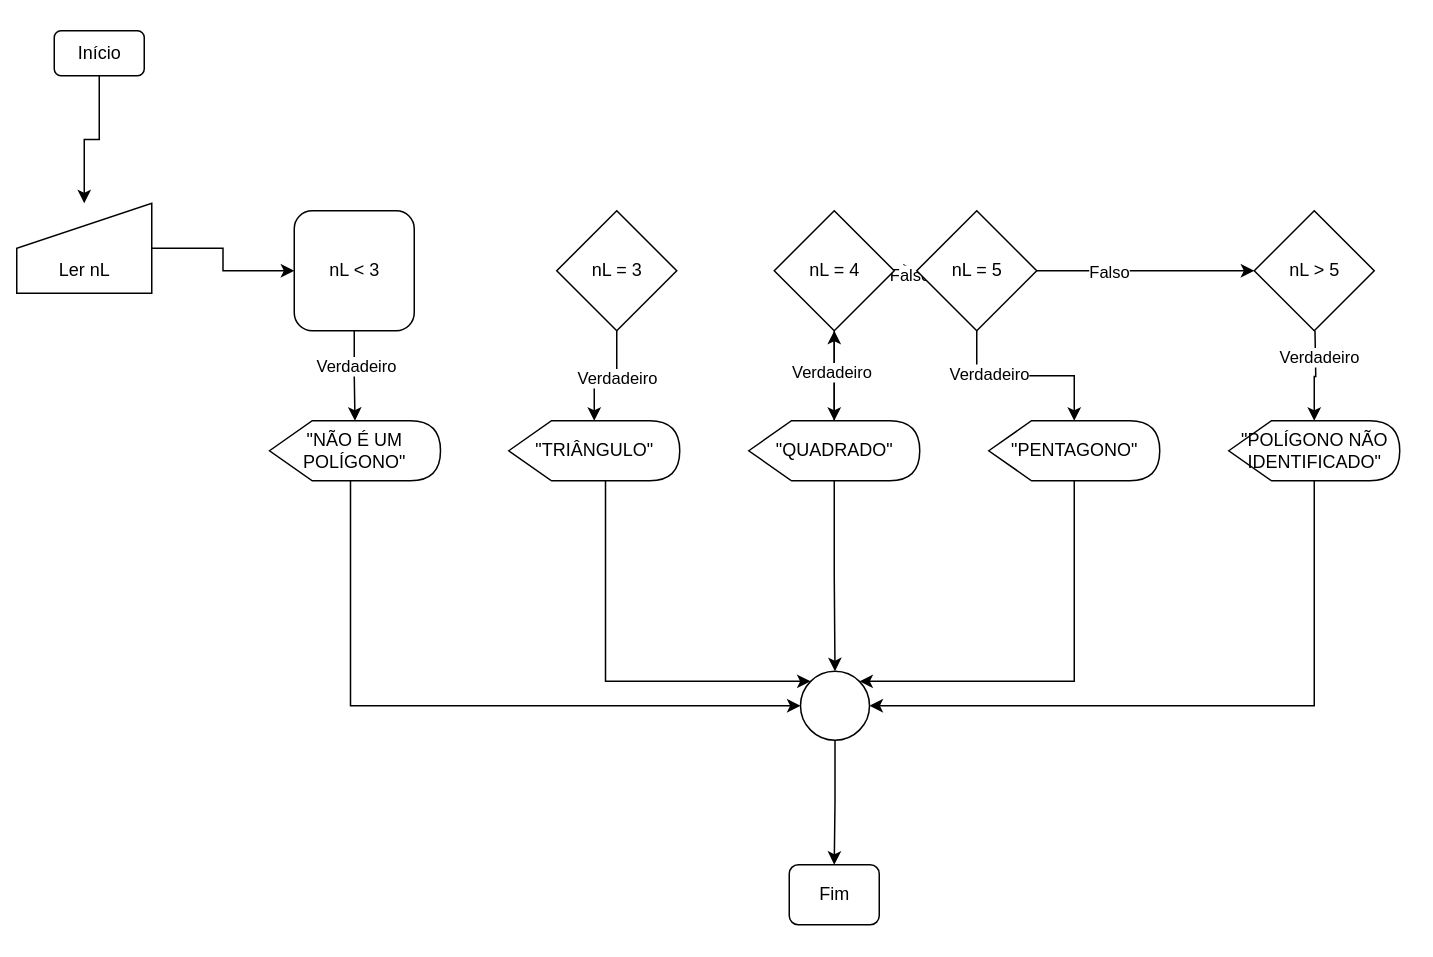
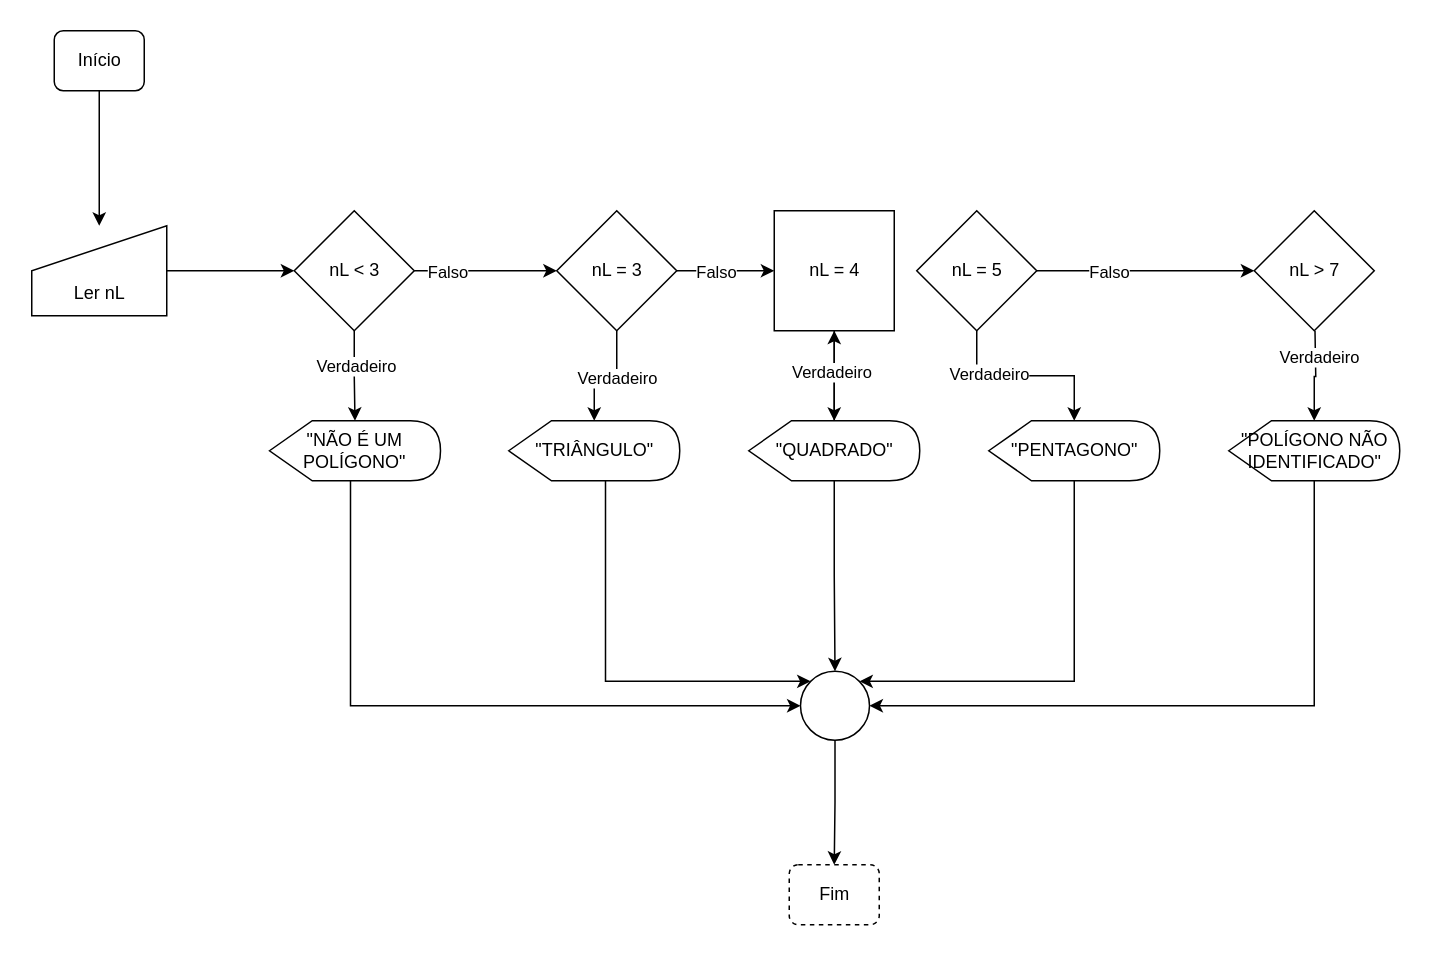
  <mxCell id="0" />
  <mxCell id="1" parent="0" />
  <mxCell id="2" value="" style="edgeStyle=orthogonalEdgeStyle;rounded=0;orthogonalLoop=1;jettySize=auto;html=1;" edge="1" parent="1" source="3" target="5"><mxGeometry relative="1" as="geometry" /></mxCell>
- <mxCell id="3" value="Início" style="rounded=1;whiteSpace=wrap;html=1;fontSize=12;glass=0;strokeWidth=1;shadow=0;" vertex="1" parent="1"><mxGeometry x="35.5" y="20" width="60" height="30" as="geometry" /></mxCell>
+ <mxCell id="3" value="Início" style="rounded=1;whiteSpace=wrap;html=1;fontSize=12;glass=0;strokeWidth=1;shadow=0;" vertex="1" parent="1"><mxGeometry x="35.5" y="20" width="60" height="40" as="geometry" /></mxCell>
  <mxCell id="4" value="" style="edgeStyle=orthogonalEdgeStyle;rounded=0;orthogonalLoop=1;jettySize=auto;html=1;" edge="1" parent="1" source="5" target="11"><mxGeometry relative="1" as="geometry" /></mxCell>
- <mxCell id="5" value="&lt;div&gt;&lt;br&gt;&lt;/div&gt;&lt;div&gt;&lt;br&gt;&lt;/div&gt;Ler nL" style="shape=manualInput;whiteSpace=wrap;html=1;" vertex="1" parent="1"><mxGeometry x="10.5" y="135" width="90" height="60" as="geometry" /></mxCell>
+ <mxCell id="5" value="&lt;div&gt;&lt;br&gt;&lt;/div&gt;&lt;div&gt;&lt;br&gt;&lt;/div&gt;Ler nL" style="shape=manualInput;whiteSpace=wrap;html=1;" vertex="1" parent="1"><mxGeometry x="20.5" y="150" width="90" height="60" as="geometry" /></mxCell>
  <mxCell id="6" value="" style="edgeStyle=orthogonalEdgeStyle;rounded=0;orthogonalLoop=1;jettySize=auto;html=1;" edge="1" parent="1" source="11" target="13"><mxGeometry relative="1" as="geometry" /></mxCell>
  <mxCell id="7" value="Verdadeiro" style="edgeLabel;html=1;align=center;verticalAlign=middle;resizable=0;points=[];" vertex="1" connectable="0" parent="6"><mxGeometry x="-0.24" y="1" relative="1" as="geometry"><mxPoint as="offset" /></mxGeometry></mxCell>
- <mxCell id="11" value="nL &amp;lt; 3" style="whiteSpace=wrap;html=1;rounded=1;" vertex="1" parent="1"><mxGeometry x="195.5" y="140" width="80" height="80" as="geometry" /></mxCell>
+ <mxCell id="8" value="" style="edgeStyle=orthogonalEdgeStyle;rounded=0;orthogonalLoop=1;jettySize=auto;html=1;" edge="1" parent="1" source="11" target="18"><mxGeometry relative="1" as="geometry" /></mxCell>
+ <mxCell id="9" value="Text" style="edgeLabel;html=1;align=center;verticalAlign=middle;resizable=0;points=[];" vertex="1" connectable="0" parent="8"><mxGeometry x="-0.537" y="1" relative="1" as="geometry"><mxPoint as="offset" /></mxGeometry></mxCell>
+ <mxCell id="10" value="Falso" style="edgeLabel;html=1;align=center;verticalAlign=middle;resizable=0;points=[];" vertex="1" connectable="0" parent="8"><mxGeometry x="-0.537" relative="1" as="geometry"><mxPoint as="offset" /></mxGeometry></mxCell>
+ <mxCell id="11" value="nL &amp;lt; 3" style="rhombus;whiteSpace=wrap;html=1;" vertex="1" parent="1"><mxGeometry x="195.5" y="140" width="80" height="80" as="geometry" /></mxCell>
  <mxCell id="12" style="edgeStyle=orthogonalEdgeStyle;rounded=0;orthogonalLoop=1;jettySize=auto;html=1;entryX=0;entryY=0.5;entryDx=0;entryDy=0;" edge="1" parent="1" source="13" target="42"><mxGeometry relative="1" as="geometry"><Array as="points"><mxPoint x="233" y="470" /></Array></mxGeometry></mxCell>
  <mxCell id="13" value="&quot;NÃO É UM POLÍGONO&quot;" style="shape=display;whiteSpace=wrap;html=1;" vertex="1" parent="1"><mxGeometry x="179" y="280" width="114" height="40" as="geometry" /></mxCell>
  <mxCell id="14" value="" style="edgeStyle=orthogonalEdgeStyle;rounded=0;orthogonalLoop=1;jettySize=auto;html=1;" edge="1" parent="1" source="18" target="20"><mxGeometry relative="1" as="geometry" /></mxCell>
  <mxCell id="15" value="Verdadeiro" style="edgeLabel;html=1;align=center;verticalAlign=middle;resizable=0;points=[];" vertex="1" connectable="0" parent="14"><mxGeometry x="-0.2" y="1" relative="1" as="geometry"><mxPoint as="offset" /></mxGeometry></mxCell>
+ <mxCell id="16" value="" style="edgeStyle=orthogonalEdgeStyle;rounded=0;orthogonalLoop=1;jettySize=auto;html=1;" edge="1" parent="1" source="18" target="24"><mxGeometry relative="1" as="geometry" /></mxCell>
+ <mxCell id="17" value="Falso" style="edgeLabel;html=1;align=center;verticalAlign=middle;resizable=0;points=[];" vertex="1" connectable="0" parent="16"><mxGeometry x="-0.212" relative="1" as="geometry"><mxPoint as="offset" /></mxGeometry></mxCell>
  <mxCell id="18" value="nL = 3" style="rhombus;whiteSpace=wrap;html=1;" vertex="1" parent="1"><mxGeometry x="370.5" y="140" width="80" height="80" as="geometry" /></mxCell>
  <mxCell id="19" style="edgeStyle=orthogonalEdgeStyle;rounded=0;orthogonalLoop=1;jettySize=auto;html=1;entryX=0;entryY=0;entryDx=0;entryDy=0;" edge="1" parent="1" source="20" target="42"><mxGeometry relative="1" as="geometry"><Array as="points"><mxPoint x="403" y="454" /></Array></mxGeometry></mxCell>
  <mxCell id="20" value="&quot;TRIÂNGULO&quot;" style="shape=display;whiteSpace=wrap;html=1;" vertex="1" parent="1"><mxGeometry x="338.5" y="280" width="114" height="40" as="geometry" /></mxCell>
  <mxCell id="21" value="" style="edgeStyle=orthogonalEdgeStyle;rounded=0;orthogonalLoop=1;jettySize=auto;html=1;" edge="1" parent="1" source="24" target="28"><mxGeometry relative="1" as="geometry" /></mxCell>
- <mxCell id="22" value="" style="edgeStyle=orthogonalEdgeStyle;rounded=0;orthogonalLoop=1;jettySize=auto;html=1;" edge="1" parent="1" source="24" target="33"><mxGeometry relative="1" as="geometry" /></mxCell>
- <mxCell id="23" value="Falso" style="edgeLabel;html=1;align=center;verticalAlign=middle;resizable=0;points=[];" vertex="1" connectable="0" parent="22"><mxGeometry x="-0.062" y="2" relative="1" as="geometry"><mxPoint as="offset" /></mxGeometry></mxCell>
- <mxCell id="24" value="nL = 4" style="rhombus;whiteSpace=wrap;html=1;" vertex="1" parent="1"><mxGeometry x="515.5" y="140" width="80" height="80" as="geometry" /></mxCell>
+ <mxCell id="24" value="nL = 4" style="whiteSpace=wrap;html=1;rounded=0;" vertex="1" parent="1"><mxGeometry x="515.5" y="140" width="80" height="80" as="geometry" /></mxCell>
  <mxCell id="25" value="" style="edgeStyle=orthogonalEdgeStyle;rounded=0;orthogonalLoop=1;jettySize=auto;html=1;" edge="1" parent="1" source="28" target="24"><mxGeometry relative="1" as="geometry" /></mxCell>
  <mxCell id="26" value="Verdadeiro" style="edgeLabel;html=1;align=center;verticalAlign=middle;resizable=0;points=[];" vertex="1" connectable="0" parent="25"><mxGeometry x="0.1" y="3" relative="1" as="geometry"><mxPoint x="1" as="offset" /></mxGeometry></mxCell>
  <mxCell id="27" style="edgeStyle=orthogonalEdgeStyle;rounded=0;orthogonalLoop=1;jettySize=auto;html=1;entryX=0.5;entryY=0;entryDx=0;entryDy=0;" edge="1" parent="1" source="28" target="42"><mxGeometry relative="1" as="geometry" /></mxCell>
  <mxCell id="28" value="&quot;QUADRADO&quot;" style="shape=display;whiteSpace=wrap;html=1;" vertex="1" parent="1"><mxGeometry x="498.5" y="280" width="114" height="40" as="geometry" /></mxCell>
  <mxCell id="29" value="" style="edgeStyle=orthogonalEdgeStyle;rounded=0;orthogonalLoop=1;jettySize=auto;html=1;" edge="1" parent="1" source="33" target="35"><mxGeometry relative="1" as="geometry" /></mxCell>
  <mxCell id="30" value="Verdadeiro" style="edgeLabel;html=1;align=center;verticalAlign=middle;resizable=0;points=[];" vertex="1" connectable="0" parent="29"><mxGeometry x="-0.4" y="2" relative="1" as="geometry"><mxPoint as="offset" /></mxGeometry></mxCell>
  <mxCell id="31" value="" style="edgeStyle=orthogonalEdgeStyle;rounded=0;orthogonalLoop=1;jettySize=auto;html=1;" edge="1" parent="1" source="33" target="36"><mxGeometry relative="1" as="geometry" /></mxCell>
  <mxCell id="32" value="Falso" style="edgeLabel;html=1;align=center;verticalAlign=middle;resizable=0;points=[];" vertex="1" connectable="0" parent="31"><mxGeometry x="-0.338" relative="1" as="geometry"><mxPoint as="offset" /></mxGeometry></mxCell>
  <mxCell id="33" value="nL = 5" style="rhombus;whiteSpace=wrap;html=1;" vertex="1" parent="1"><mxGeometry x="610.5" y="140" width="80" height="80" as="geometry" /></mxCell>
  <mxCell id="34" style="edgeStyle=orthogonalEdgeStyle;rounded=0;orthogonalLoop=1;jettySize=auto;html=1;entryX=1;entryY=0;entryDx=0;entryDy=0;" edge="1" parent="1" source="35" target="42"><mxGeometry relative="1" as="geometry"><Array as="points"><mxPoint x="716" y="454" /></Array></mxGeometry></mxCell>
  <mxCell id="35" value="&quot;PENTAGONO&quot;" style="shape=display;whiteSpace=wrap;html=1;" vertex="1" parent="1"><mxGeometry x="658.5" y="280" width="114" height="40" as="geometry" /></mxCell>
- <mxCell id="36" value="nL &amp;gt; 5" style="rhombus;whiteSpace=wrap;html=1;" vertex="1" parent="1"><mxGeometry x="835.5" y="140" width="80" height="80" as="geometry" /></mxCell>
+ <mxCell id="36" value="nL &amp;gt; 7" style="rhombus;whiteSpace=wrap;html=1;" vertex="1" parent="1"><mxGeometry x="835.5" y="140" width="80" height="80" as="geometry" /></mxCell>
  <mxCell id="37" value="" style="edgeStyle=orthogonalEdgeStyle;rounded=0;orthogonalLoop=1;jettySize=auto;html=1;" edge="1" parent="1" target="40"><mxGeometry relative="1" as="geometry"><mxPoint x="876" y="220" as="sourcePoint" /></mxGeometry></mxCell>
  <mxCell id="38" value="Verdadeiro" style="edgeLabel;html=1;align=center;verticalAlign=middle;resizable=0;points=[];" vertex="1" connectable="0" parent="37"><mxGeometry x="-0.4" y="2" relative="1" as="geometry"><mxPoint as="offset" /></mxGeometry></mxCell>
  <mxCell id="39" style="edgeStyle=orthogonalEdgeStyle;rounded=0;orthogonalLoop=1;jettySize=auto;html=1;entryX=1;entryY=0.5;entryDx=0;entryDy=0;" edge="1" parent="1" source="40" target="42"><mxGeometry relative="1" as="geometry"><Array as="points"><mxPoint x="876" y="470" /></Array></mxGeometry></mxCell>
  <mxCell id="40" value="&quot;&lt;span style=&quot;background-color: transparent;&quot;&gt;POLÍGONO NÃO&lt;/span&gt;&lt;div&gt;IDENTIFICADO&quot;&lt;/div&gt;" style="shape=display;whiteSpace=wrap;html=1;" vertex="1" parent="1"><mxGeometry x="818.5" y="280" width="114" height="40" as="geometry" /></mxCell>
  <mxCell id="41" value="" style="edgeStyle=orthogonalEdgeStyle;rounded=0;orthogonalLoop=1;jettySize=auto;html=1;" edge="1" parent="1" source="42" target="43"><mxGeometry relative="1" as="geometry" /></mxCell>
  <mxCell id="42" value="" style="ellipse;whiteSpace=wrap;html=1;aspect=fixed;" vertex="1" parent="1"><mxGeometry x="533" y="447" width="46" height="46" as="geometry" /></mxCell>
- <mxCell id="43" value="Fim" style="rounded=1;whiteSpace=wrap;html=1;fontSize=12;glass=0;strokeWidth=1;shadow=0;" vertex="1" parent="1"><mxGeometry x="525.5" y="576" width="60" height="40" as="geometry" /></mxCell>
+ <mxCell id="43" value="Fim" style="rounded=1;whiteSpace=wrap;html=1;fontSize=12;glass=0;strokeWidth=1;shadow=0;dashed=1;" vertex="1" parent="1"><mxGeometry x="525.5" y="576" width="60" height="40" as="geometry" /></mxCell>
